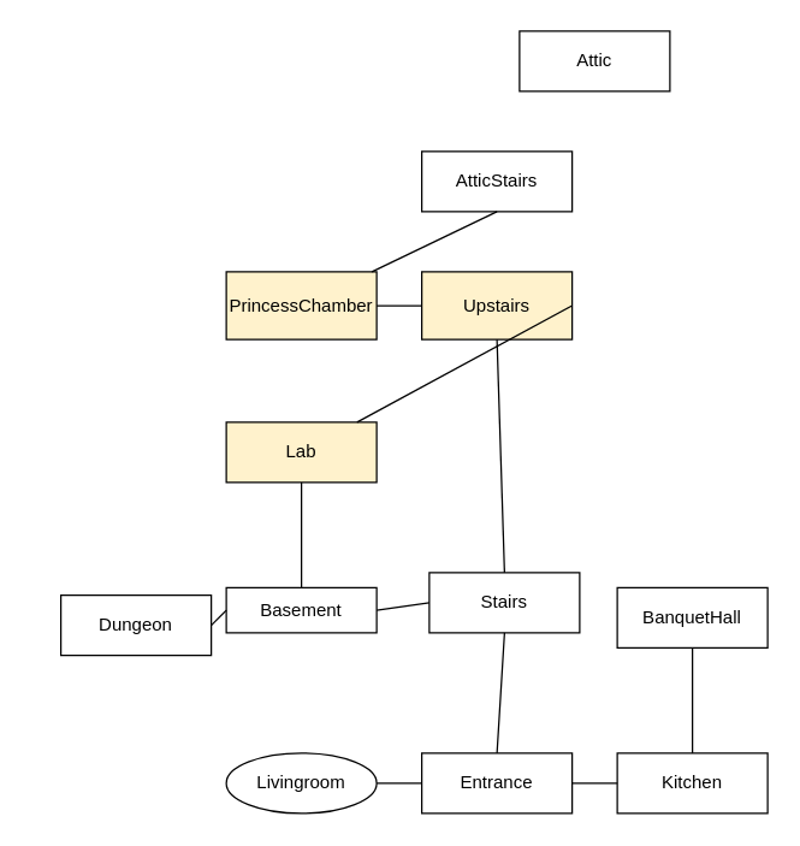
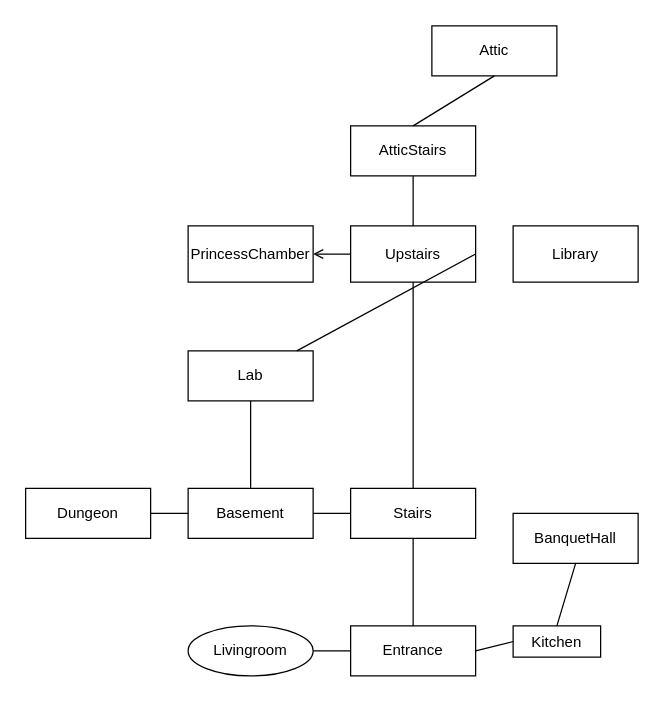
  <mxCell id="0" />
  <mxCell id="1" parent="0" />
  <mxCell id="2" value="Livingroom" style="ellipse;whiteSpace=wrap;html=1;align=center;" vertex="1" parent="1"><mxGeometry x="150" y="500" width="100" height="40" as="geometry" /></mxCell>
  <mxCell id="3" value="Entrance" style="whiteSpace=wrap;html=1;align=center;" vertex="1" parent="1"><mxGeometry x="280" y="500" width="100" height="40" as="geometry" /></mxCell>
- <mxCell id="4" value="Kitchen" style="whiteSpace=wrap;html=1;align=center;" vertex="1" parent="1"><mxGeometry x="410" y="500" width="100" height="40" as="geometry" /></mxCell>
- <mxCell id="5" value="Stairs" style="whiteSpace=wrap;html=1;align=center;" vertex="1" parent="1"><mxGeometry x="285" y="380" width="100" height="40" as="geometry" /></mxCell>
- <mxCell id="6" value="BanquetHall" style="whiteSpace=wrap;html=1;align=center;" vertex="1" parent="1"><mxGeometry x="410" y="390" width="100" height="40" as="geometry" /></mxCell>
- <mxCell id="7" value="Basement" style="whiteSpace=wrap;html=1;align=center;" vertex="1" parent="1"><mxGeometry x="150" y="390" width="100" height="30" as="geometry" /></mxCell>
- <mxCell id="8" value="Dungeon" style="whiteSpace=wrap;html=1;align=center;" vertex="1" parent="1"><mxGeometry x="40" y="395" width="100" height="40" as="geometry" /></mxCell>
- <mxCell id="9" value="Lab" style="whiteSpace=wrap;html=1;align=center;fillColor=#fff2cc;" vertex="1" parent="1"><mxGeometry x="150" y="280" width="100" height="40" as="geometry" /></mxCell>
- <mxCell id="10" value="Upstairs" style="whiteSpace=wrap;html=1;align=center;fillColor=#fff2cc;" vertex="1" parent="1"><mxGeometry x="280" y="180" width="100" height="45" as="geometry" /></mxCell>
+ <mxCell id="4" value="Kitchen" style="whiteSpace=wrap;html=1;align=center;" vertex="1" parent="1"><mxGeometry x="410" y="500" width="70" height="25" as="geometry" /></mxCell>
+ <mxCell id="5" value="Stairs" style="whiteSpace=wrap;html=1;align=center;" vertex="1" parent="1"><mxGeometry x="280" y="390" width="100" height="40" as="geometry" /></mxCell>
+ <mxCell id="6" value="BanquetHall" style="whiteSpace=wrap;html=1;align=center;" vertex="1" parent="1"><mxGeometry x="410" y="410" width="100" height="40" as="geometry" /></mxCell>
+ <mxCell id="7" value="Basement" style="whiteSpace=wrap;html=1;align=center;" vertex="1" parent="1"><mxGeometry x="150" y="390" width="100" height="40" as="geometry" /></mxCell>
+ <mxCell id="8" value="Dungeon" style="whiteSpace=wrap;html=1;align=center;" vertex="1" parent="1"><mxGeometry x="20" y="390" width="100" height="40" as="geometry" /></mxCell>
+ <mxCell id="9" value="Lab" style="whiteSpace=wrap;html=1;align=center;" vertex="1" parent="1"><mxGeometry x="150" y="280" width="100" height="40" as="geometry" /></mxCell>
+ <mxCell id="10" value="Upstairs" style="whiteSpace=wrap;html=1;align=center;" vertex="1" parent="1"><mxGeometry x="280" y="180" width="100" height="45" as="geometry" /></mxCell>
  <mxCell id="11" value="AtticStairs" style="whiteSpace=wrap;html=1;align=center;" vertex="1" parent="1"><mxGeometry x="280" y="100" width="100" height="40" as="geometry" /></mxCell>
  <mxCell id="12" value="Attic" style="whiteSpace=wrap;html=1;align=center;" vertex="1" parent="1"><mxGeometry x="345" y="20" width="100" height="40" as="geometry" /></mxCell>
- <mxCell id="14" value="PrincessChamber" style="whiteSpace=wrap;html=1;align=center;fillColor=#fff2cc;" vertex="1" parent="1"><mxGeometry x="150" y="180" width="100" height="45" as="geometry" /></mxCell>
+ <mxCell id="13" value="Library" style="whiteSpace=wrap;html=1;align=center;" vertex="1" parent="1"><mxGeometry x="410" y="180" width="100" height="45" as="geometry" /></mxCell>
+ <mxCell id="14" value="PrincessChamber" style="whiteSpace=wrap;html=1;align=center;" vertex="1" parent="1"><mxGeometry x="150" y="180" width="100" height="45" as="geometry" /></mxCell>
  <mxCell id="15" value="" style="endArrow=none;html=1;rounded=0;exitX=1;exitY=0.5;exitDx=0;exitDy=0;entryX=0;entryY=0.5;entryDx=0;entryDy=0;" edge="1" parent="1" source="3" target="4"><mxGeometry relative="1" as="geometry"><mxPoint x="290" y="160" as="sourcePoint" /><mxPoint x="450" y="160" as="targetPoint" /></mxGeometry></mxCell>
  <mxCell id="16" value="" style="endArrow=none;html=1;rounded=0;exitX=0.5;exitY=0;exitDx=0;exitDy=0;entryX=0.5;entryY=1;entryDx=0;entryDy=0;" edge="1" parent="1" source="4" target="6"><mxGeometry relative="1" as="geometry"><mxPoint x="390" y="510" as="sourcePoint" /><mxPoint x="420" y="510" as="targetPoint" /></mxGeometry></mxCell>
  <mxCell id="17" value="" style="endArrow=none;html=1;rounded=0;exitX=0.5;exitY=0;exitDx=0;exitDy=0;entryX=0.5;entryY=1;entryDx=0;entryDy=0;" edge="1" parent="1" source="3" target="5"><mxGeometry relative="1" as="geometry"><mxPoint x="480" y="480" as="sourcePoint" /><mxPoint x="480" y="450" as="targetPoint" /></mxGeometry></mxCell>
  <mxCell id="18" value="" style="endArrow=none;html=1;rounded=0;exitX=0;exitY=0.5;exitDx=0;exitDy=0;entryX=1;entryY=0.5;entryDx=0;entryDy=0;" edge="1" parent="1" source="3" target="2"><mxGeometry relative="1" as="geometry"><mxPoint x="490" y="490" as="sourcePoint" /><mxPoint x="490" y="460" as="targetPoint" /></mxGeometry></mxCell>
  <mxCell id="19" value="" style="endArrow=none;html=1;rounded=0;exitX=0;exitY=0.5;exitDx=0;exitDy=0;entryX=1;entryY=0.5;entryDx=0;entryDy=0;" edge="1" parent="1" source="5" target="7"><mxGeometry relative="1" as="geometry"><mxPoint x="500" y="500" as="sourcePoint" /><mxPoint x="500" y="470" as="targetPoint" /></mxGeometry></mxCell>
  <mxCell id="20" value="" style="endArrow=none;html=1;rounded=0;exitX=1;exitY=0.5;exitDx=0;exitDy=0;entryX=0;entryY=0.5;entryDx=0;entryDy=0;" edge="1" parent="1" source="8" target="7"><mxGeometry relative="1" as="geometry"><mxPoint x="290" y="400" as="sourcePoint" /><mxPoint x="260" y="400" as="targetPoint" /></mxGeometry></mxCell>
  <mxCell id="21" value="" style="endArrow=none;html=1;rounded=0;exitX=0.5;exitY=1;exitDx=0;exitDy=0;entryX=0.5;entryY=0;entryDx=0;entryDy=0;" edge="1" parent="1" source="9" target="7"><mxGeometry relative="1" as="geometry"><mxPoint x="300" y="410" as="sourcePoint" /><mxPoint x="270" y="410" as="targetPoint" /></mxGeometry></mxCell>
  <mxCell id="22" value="" style="endArrow=none;html=1;rounded=0;exitX=0.5;exitY=1;exitDx=0;exitDy=0;entryX=0.5;entryY=0;entryDx=0;entryDy=0;" edge="1" parent="1" source="10" target="5"><mxGeometry relative="1" as="geometry"><mxPoint x="310" y="510" as="sourcePoint" /><mxPoint x="280" y="510" as="targetPoint" /></mxGeometry></mxCell>
- <mxCell id="23" value="" style="endArrow=none;html=1;rounded=0;exitX=0;exitY=0.5;exitDx=0;exitDy=0;entryX=1;entryY=0.5;entryDx=0;entryDy=0;" edge="1" parent="1" source="10" target="14"><mxGeometry relative="1" as="geometry"><mxPoint x="320" y="520" as="sourcePoint" /><mxPoint x="290" y="520" as="targetPoint" /></mxGeometry></mxCell>
+ <mxCell id="23" value="" style="endArrow=open;html=1;rounded=0;exitX=0;exitY=0.5;exitDx=0;exitDy=0;entryX=1;entryY=0.5;entryDx=0;entryDy=0;" edge="1" parent="1" source="10" target="14"><mxGeometry relative="1" as="geometry"><mxPoint x="320" y="520" as="sourcePoint" /><mxPoint x="290" y="520" as="targetPoint" /></mxGeometry></mxCell>
  <mxCell id="24" value="" style="endArrow=none;html=1;rounded=0;exitX=1;exitY=0.5;exitDx=0;exitDy=0;" edge="1" parent="1" source="10" target="9"><mxGeometry relative="1" as="geometry"><mxPoint x="330" y="530" as="sourcePoint" /><mxPoint x="300" y="530" as="targetPoint" /></mxGeometry></mxCell>
- <mxCell id="25" value="" style="endArrow=none;html=1;rounded=0;exitX=0.5;exitY=1;exitDx=0;exitDy=0;" edge="1" parent="1" source="11" target="14"><mxGeometry relative="1" as="geometry"><mxPoint x="340" y="540" as="sourcePoint" /><mxPoint x="330" y="170" as="targetPoint" /></mxGeometry></mxCell>
+ <mxCell id="25" value="" style="endArrow=none;html=1;rounded=0;exitX=0.5;exitY=1;exitDx=0;exitDy=0;entryX=0.5;entryY=0;entryDx=0;entryDy=0;" edge="1" parent="1" source="11" target="10"><mxGeometry relative="1" as="geometry"><mxPoint x="340" y="540" as="sourcePoint" /><mxPoint x="330" y="170" as="targetPoint" /></mxGeometry></mxCell>
+ <mxCell id="26" value="" style="endArrow=none;html=1;rounded=0;exitX=0.5;exitY=1;exitDx=0;exitDy=0;entryX=0.5;entryY=0;entryDx=0;entryDy=0;" edge="1" parent="1" source="12" target="11"><mxGeometry relative="1" as="geometry"><mxPoint x="340" y="130" as="sourcePoint" /><mxPoint x="340" y="170" as="targetPoint" /></mxGeometry></mxCell>
